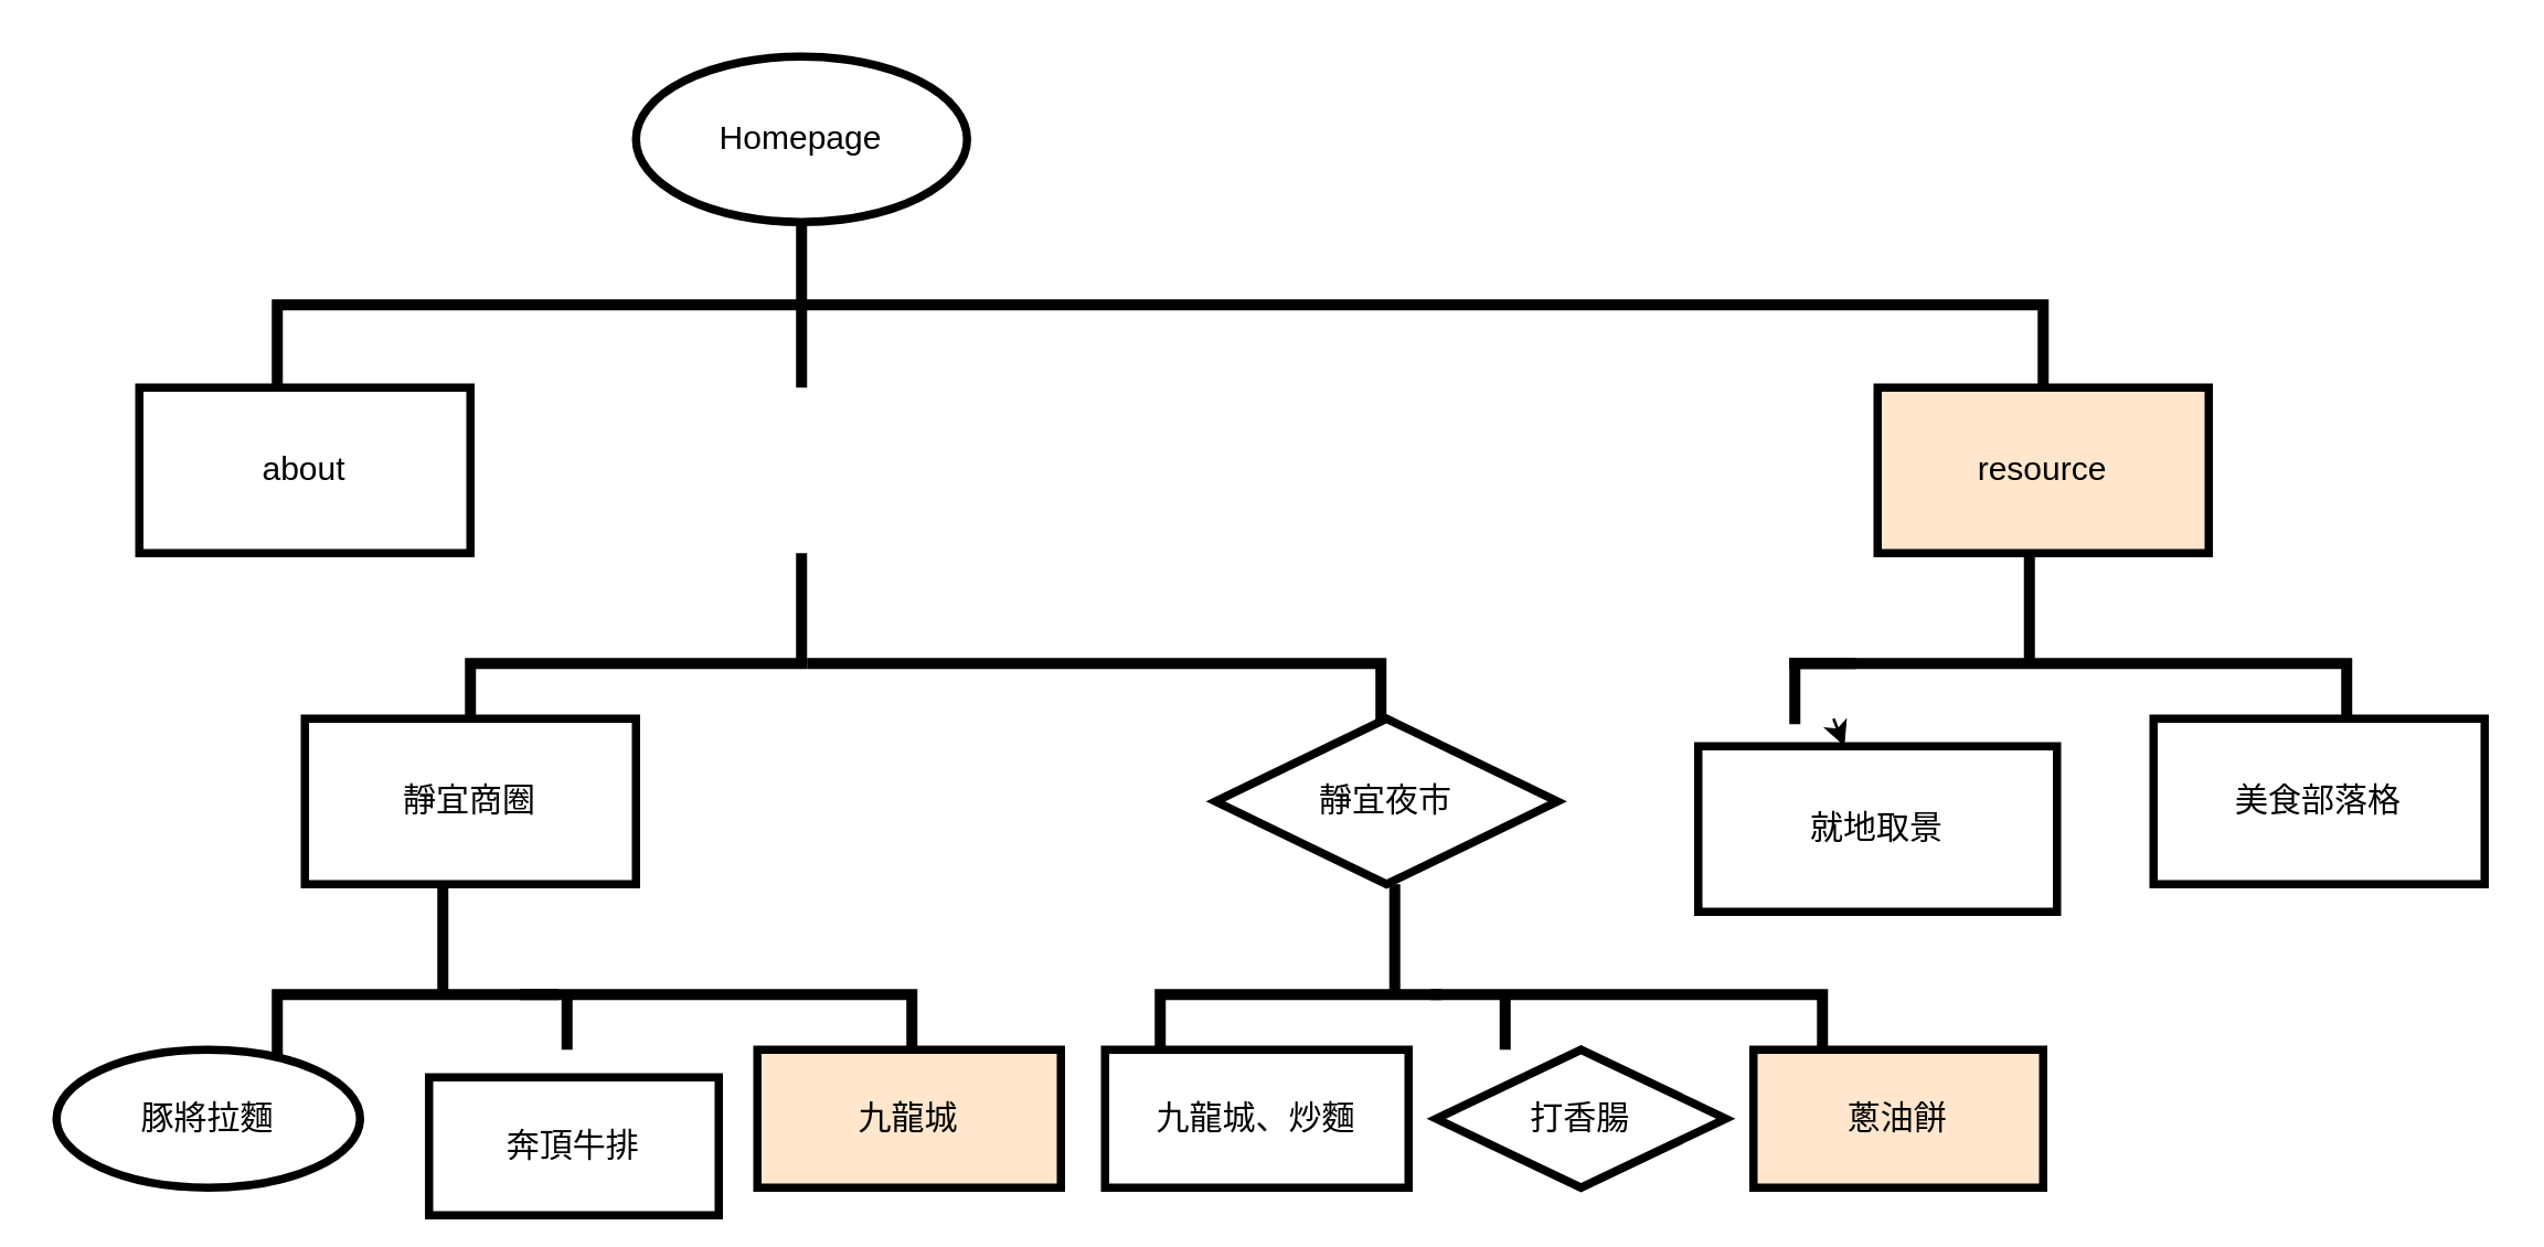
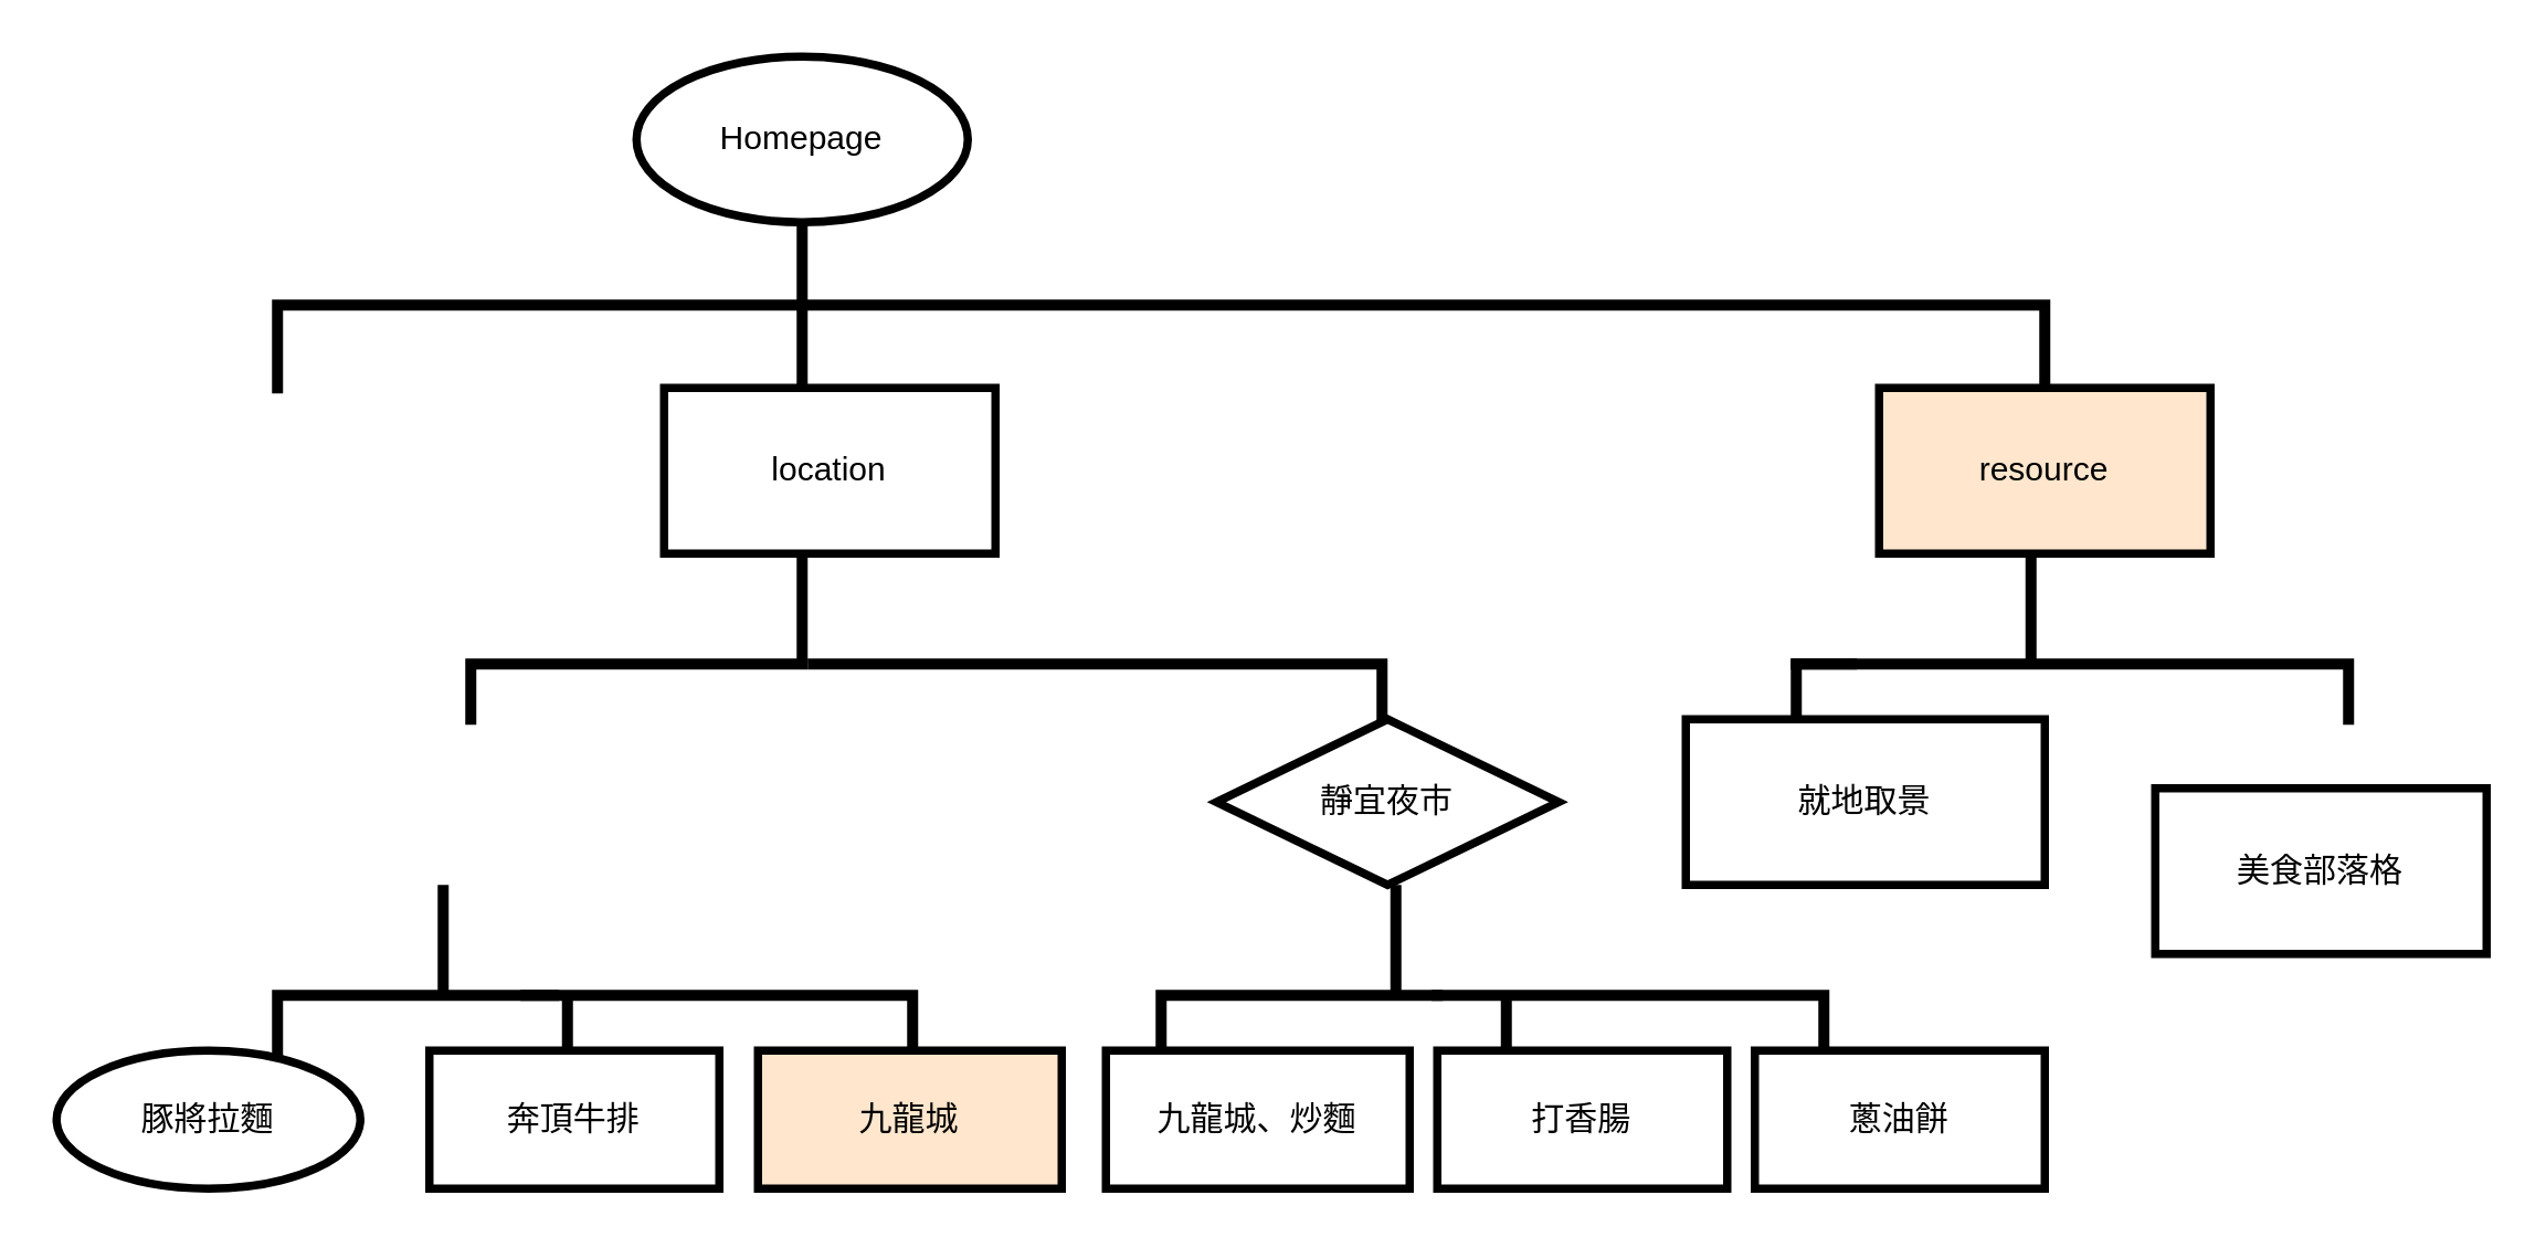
  <mxCell id="0" />
  <mxCell id="1" parent="0" />
  <mxCell id="2" value="Homepage" style="ellipse;whiteSpace=wrap;html=1;strokeWidth=3;" parent="1" vertex="1"><mxGeometry x="230" y="20" width="120" height="60" as="geometry" /></mxCell>
  <mxCell id="3" value="" style="endArrow=none;html=1;rounded=0;strokeColor=#000000;strokeWidth=4;entryX=0.5;entryY=1;entryDx=0;entryDy=0;exitX=0;exitY=1;exitDx=0;exitDy=0;" parent="1" source="5" target="2" edge="1"><mxGeometry width="50" height="50" relative="1" as="geometry"><mxPoint x="290" y="160" as="sourcePoint" /><mxPoint x="290" y="90" as="targetPoint" /></mxGeometry></mxCell>
  <mxCell id="4" value="" style="shape=partialRectangle;whiteSpace=wrap;html=1;bottom=0;right=0;fillColor=none;strokeWidth=4;" parent="1" vertex="1"><mxGeometry x="100" y="110" width="190" height="30" as="geometry" /></mxCell>
  <mxCell id="5" value="" style="shape=partialRectangle;whiteSpace=wrap;html=1;bottom=0;right=0;fillColor=none;strokeWidth=4;flipH=1;" parent="1" vertex="1"><mxGeometry x="290" y="110" width="450" height="30" as="geometry" /></mxCell>
- <mxCell id="6" value="about" style="rounded=0;whiteSpace=wrap;html=1;strokeWidth=3;" parent="1" vertex="1"><mxGeometry x="50" y="140" width="120" height="60" as="geometry" /></mxCell>
+ <mxCell id="7" value="location" style="rounded=0;whiteSpace=wrap;html=1;strokeWidth=3;" parent="1" vertex="1"><mxGeometry x="240" y="140" width="120" height="60" as="geometry" /></mxCell>
  <mxCell id="8" value="resource" style="rounded=0;whiteSpace=wrap;html=1;strokeWidth=3;fillColor=#ffe6cc;" parent="1" vertex="1"><mxGeometry x="680" y="140" width="120" height="60" as="geometry" /></mxCell>
  <mxCell id="9" value="" style="line;strokeWidth=4;direction=south;html=1;perimeter=backbonePerimeter;points=[];outlineConnect=0;" parent="1" vertex="1"><mxGeometry x="730" y="200" width="10" height="40" as="geometry" /></mxCell>
  <mxCell id="10" value="" style="shape=partialRectangle;whiteSpace=wrap;html=1;bottom=0;right=0;fillColor=none;strokeWidth=4;flipH=1;" parent="1" vertex="1"><mxGeometry x="650" y="240" width="200" height="20" as="geometry" /></mxCell>
  <mxCell id="11" style="edgeStyle=none;html=1;" edge="1" parent="1" source="12" target="14"><mxGeometry relative="1" as="geometry" /></mxCell>
  <mxCell id="12" value="" style="shape=partialRectangle;whiteSpace=wrap;html=1;bottom=0;right=0;fillColor=none;strokeWidth=4;" parent="1" vertex="1"><mxGeometry x="650" y="240" width="20" height="20" as="geometry" /></mxCell>
- <mxCell id="13" value="美食部落格" style="rounded=0;whiteSpace=wrap;html=1;strokeWidth=3;" parent="1" vertex="1"><mxGeometry x="780" y="260" width="120" height="60" as="geometry" /></mxCell>
- <mxCell id="14" value="就地取景" style="rounded=0;whiteSpace=wrap;html=1;strokeWidth=3;" parent="1" vertex="1"><mxGeometry x="615" y="270" width="130" height="60" as="geometry" /></mxCell>
+ <mxCell id="13" value="美食部落格" style="rounded=0;whiteSpace=wrap;html=1;strokeWidth=3;" parent="1" vertex="1"><mxGeometry x="780" y="285" width="120" height="60" as="geometry" /></mxCell>
+ <mxCell id="14" value="就地取景" style="rounded=0;whiteSpace=wrap;html=1;strokeWidth=3;" parent="1" vertex="1"><mxGeometry x="610" y="260" width="130" height="60" as="geometry" /></mxCell>
  <mxCell id="15" value="" style="line;strokeWidth=4;direction=south;html=1;perimeter=backbonePerimeter;points=[];outlineConnect=0;" parent="1" vertex="1"><mxGeometry x="285" y="200" width="10" height="40" as="geometry" /></mxCell>
  <mxCell id="16" value="" style="shape=partialRectangle;whiteSpace=wrap;html=1;bottom=0;right=0;fillColor=none;strokeWidth=4;" parent="1" vertex="1"><mxGeometry x="170" y="240" width="120" height="20" as="geometry" /></mxCell>
  <mxCell id="17" value="" style="shape=partialRectangle;whiteSpace=wrap;html=1;bottom=0;right=0;fillColor=none;strokeWidth=4;flipH=1;" parent="1" vertex="1"><mxGeometry x="294" y="240" width="206" height="20" as="geometry" /></mxCell>
  <mxCell id="18" value="靜宜夜市" style="rhombus;whiteSpace=wrap;html=1;strokeWidth=3;" parent="1" vertex="1"><mxGeometry x="440" y="260" width="124" height="60" as="geometry" /></mxCell>
- <mxCell id="19" value="靜宜商圈" style="rounded=0;whiteSpace=wrap;html=1;strokeWidth=3;" parent="1" vertex="1"><mxGeometry x="110" y="260" width="120" height="60" as="geometry" /></mxCell>
  <mxCell id="20" value="" style="line;strokeWidth=4;direction=south;html=1;perimeter=backbonePerimeter;points=[];outlineConnect=0;" vertex="1" parent="1"><mxGeometry x="155" y="320" width="10" height="40" as="geometry" /></mxCell>
  <mxCell id="21" value="" style="shape=partialRectangle;whiteSpace=wrap;html=1;bottom=0;right=0;fillColor=none;strokeWidth=4;" vertex="1" parent="1"><mxGeometry x="100" y="360" width="100" height="20" as="geometry" /></mxCell>
  <mxCell id="22" value="" style="shape=partialRectangle;whiteSpace=wrap;html=1;bottom=0;right=0;fillColor=none;strokeWidth=4;flipH=1;" vertex="1" parent="1"><mxGeometry x="190" y="360" width="140" height="20" as="geometry" /></mxCell>
  <mxCell id="23" value="" style="line;strokeWidth=4;direction=south;html=1;perimeter=backbonePerimeter;points=[];outlineConnect=0;" vertex="1" parent="1"><mxGeometry x="200" y="360" width="10" height="20" as="geometry" /></mxCell>
  <mxCell id="24" value="豚將拉麵" style="ellipse;whiteSpace=wrap;html=1;strokeWidth=3;" vertex="1" parent="1"><mxGeometry x="20" y="380" width="110" height="50" as="geometry" /></mxCell>
- <mxCell id="25" value="奔頂牛排" style="rounded=0;whiteSpace=wrap;html=1;strokeWidth=3;" vertex="1" parent="1"><mxGeometry x="155" y="390" width="105" height="50" as="geometry" /></mxCell>
+ <mxCell id="25" value="奔頂牛排" style="rounded=0;whiteSpace=wrap;html=1;strokeWidth=3;" vertex="1" parent="1"><mxGeometry x="155" y="380" width="105" height="50" as="geometry" /></mxCell>
  <mxCell id="26" value="九龍城" style="rounded=0;whiteSpace=wrap;html=1;strokeWidth=3;fillColor=#ffe6cc;" vertex="1" parent="1"><mxGeometry x="274" y="380" width="110" height="50" as="geometry" /></mxCell>
  <mxCell id="27" value="" style="shape=partialRectangle;whiteSpace=wrap;html=1;bottom=0;right=0;fillColor=none;strokeWidth=4;" vertex="1" parent="1"><mxGeometry x="420" y="360" width="100" height="20" as="geometry" /></mxCell>
  <mxCell id="28" value="" style="line;strokeWidth=4;direction=south;html=1;perimeter=backbonePerimeter;points=[];outlineConnect=0;" vertex="1" parent="1"><mxGeometry x="500" y="320" width="10" height="40" as="geometry" /></mxCell>
  <mxCell id="29" value="九龍城、炒麵" style="rounded=0;whiteSpace=wrap;html=1;strokeWidth=3;" vertex="1" parent="1"><mxGeometry x="400" y="380" width="110" height="50" as="geometry" /></mxCell>
  <mxCell id="30" value="" style="shape=partialRectangle;whiteSpace=wrap;html=1;bottom=0;right=0;fillColor=none;strokeWidth=4;flipH=1;" vertex="1" parent="1"><mxGeometry x="520" y="360" width="140" height="20" as="geometry" /></mxCell>
  <mxCell id="31" value="" style="line;strokeWidth=4;direction=south;html=1;perimeter=backbonePerimeter;points=[];outlineConnect=0;" vertex="1" parent="1"><mxGeometry x="540" y="360" width="10" height="20" as="geometry" /></mxCell>
- <mxCell id="32" value="打香腸" style="rhombus;whiteSpace=wrap;html=1;strokeWidth=3;" vertex="1" parent="1"><mxGeometry x="520" y="380" width="105" height="50" as="geometry" /></mxCell>
- <mxCell id="33" value="蔥油餅" style="rounded=0;whiteSpace=wrap;html=1;strokeWidth=3;fillColor=#ffe6cc;" vertex="1" parent="1"><mxGeometry x="635" y="380" width="105" height="50" as="geometry" /></mxCell>
+ <mxCell id="32" value="打香腸" style="rounded=0;whiteSpace=wrap;html=1;strokeWidth=3;" vertex="1" parent="1"><mxGeometry x="520" y="380" width="105" height="50" as="geometry" /></mxCell>
+ <mxCell id="33" value="蔥油餅" style="rounded=0;whiteSpace=wrap;html=1;strokeWidth=3;" vertex="1" parent="1"><mxGeometry x="635" y="380" width="105" height="50" as="geometry" /></mxCell>
